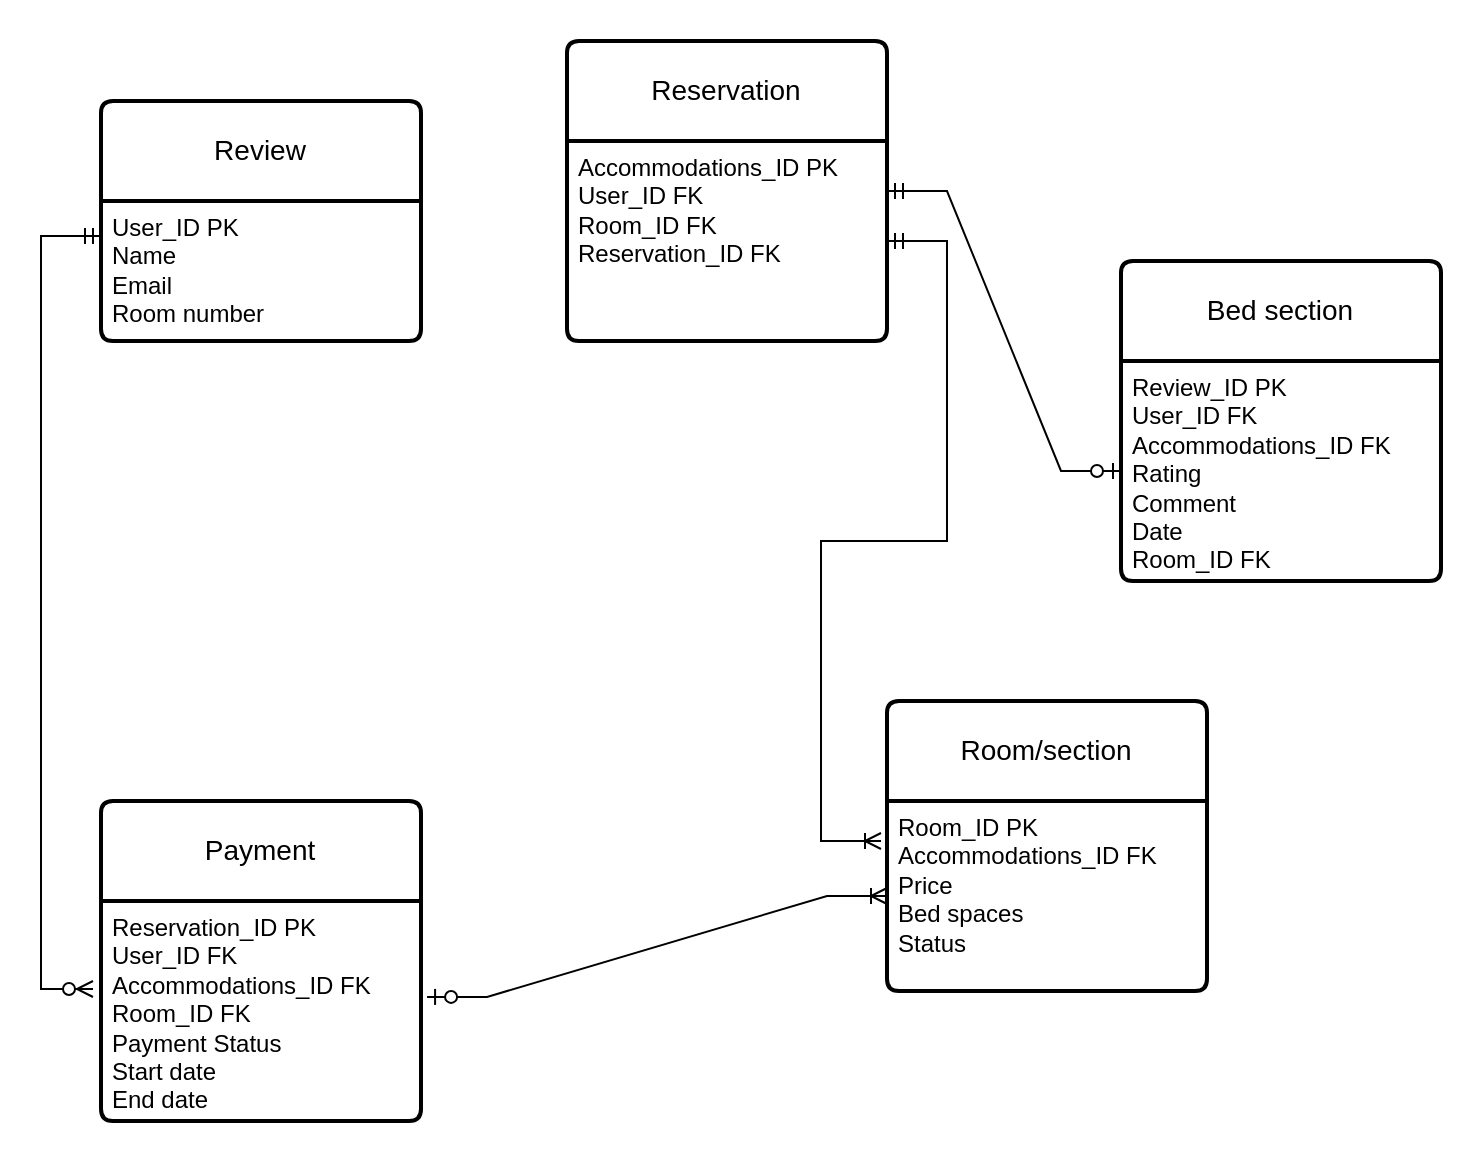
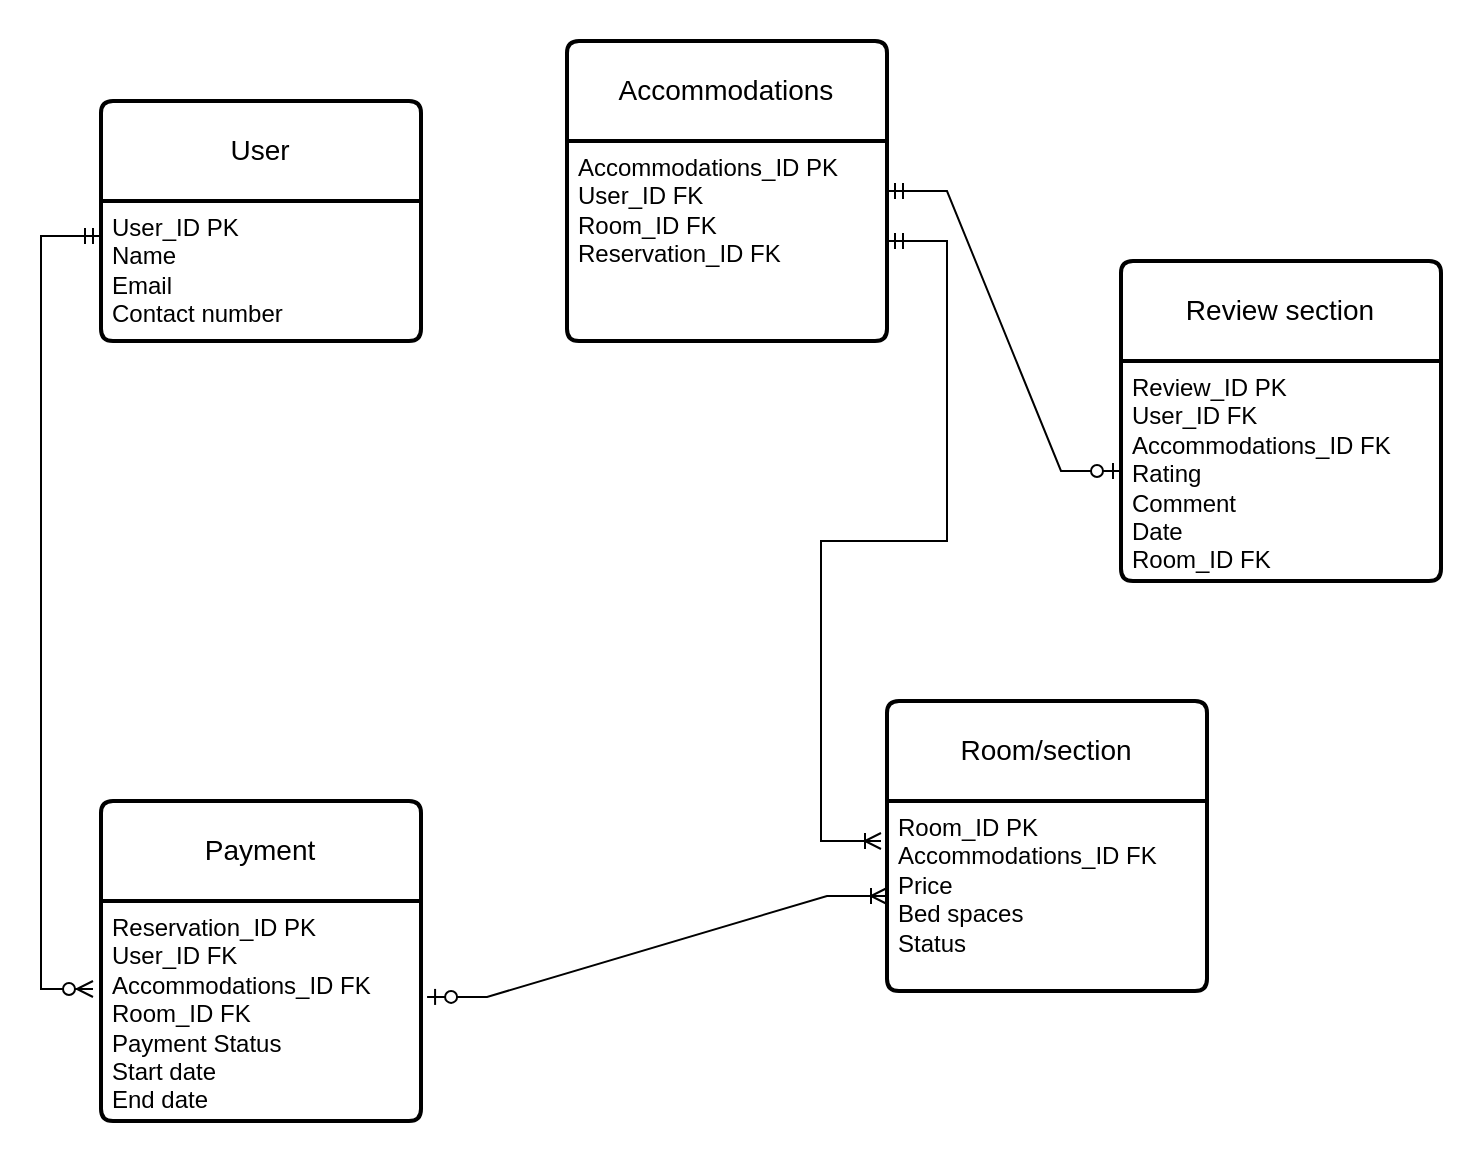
  <mxCell id="0" />
  <mxCell id="1" parent="0" />
  <mxCell id="2" value="Room/section" style="swimlane;childLayout=stackLayout;horizontal=1;startSize=50;horizontalStack=0;rounded=1;fontSize=14;fontStyle=0;strokeWidth=2;resizeParent=0;resizeLast=1;shadow=0;dashed=0;align=center;arcSize=4;whiteSpace=wrap;html=1;" parent="1" vertex="1"><mxGeometry x="443" y="350" width="160" height="145" as="geometry" /></mxCell>
  <mxCell id="3" value="Room_ID PK&lt;br&gt;Accommodations_ID FK&lt;br&gt;&lt;div&gt;Price&lt;/div&gt;&lt;div&gt;Bed spaces&lt;br&gt;Status&lt;/div&gt;" style="align=left;strokeColor=none;fillColor=none;spacingLeft=4;spacingRight=4;fontSize=12;verticalAlign=top;resizable=0;rotatable=0;part=1;html=1;whiteSpace=wrap;" parent="2" vertex="1"><mxGeometry y="50" width="160" height="95" as="geometry" /></mxCell>
- <mxCell id="4" value="Reservation" style="swimlane;childLayout=stackLayout;horizontal=1;startSize=50;horizontalStack=0;rounded=1;fontSize=14;fontStyle=0;strokeWidth=2;resizeParent=0;resizeLast=1;shadow=0;dashed=0;align=center;arcSize=4;whiteSpace=wrap;html=1;" parent="1" vertex="1"><mxGeometry x="283" y="20" width="160" height="150" as="geometry" /></mxCell>
+ <mxCell id="4" value="Accommodations" style="swimlane;childLayout=stackLayout;horizontal=1;startSize=50;horizontalStack=0;rounded=1;fontSize=14;fontStyle=0;strokeWidth=2;resizeParent=0;resizeLast=1;shadow=0;dashed=0;align=center;arcSize=4;whiteSpace=wrap;html=1;" parent="1" vertex="1"><mxGeometry x="283" y="20" width="160" height="150" as="geometry" /></mxCell>
  <mxCell id="5" value="Accommodations_ID PK&lt;br&gt;User_ID FK&lt;br&gt;Room_ID FK&lt;div&gt;Reservation_ID FK&lt;/div&gt;" style="align=left;strokeColor=none;fillColor=none;spacingLeft=4;spacingRight=4;fontSize=12;verticalAlign=top;resizable=0;rotatable=0;part=1;html=1;whiteSpace=wrap;" parent="4" vertex="1"><mxGeometry y="50" width="160" height="100" as="geometry" /></mxCell>
- <mxCell id="6" value="Review" style="swimlane;childLayout=stackLayout;horizontal=1;startSize=50;horizontalStack=0;rounded=1;fontSize=14;fontStyle=0;strokeWidth=2;resizeParent=0;resizeLast=1;shadow=0;dashed=0;align=center;arcSize=4;whiteSpace=wrap;html=1;" parent="1" vertex="1"><mxGeometry x="50" y="50" width="160" height="120" as="geometry" /></mxCell>
- <mxCell id="7" value="User_ID PK&lt;div&gt;Name&lt;br&gt;Email&lt;/div&gt;&lt;div&gt;Room number&lt;/div&gt;" style="align=left;strokeColor=none;fillColor=none;spacingLeft=4;spacingRight=4;fontSize=12;verticalAlign=top;resizable=0;rotatable=0;part=1;html=1;whiteSpace=wrap;" parent="6" vertex="1"><mxGeometry y="50" width="160" height="70" as="geometry" /></mxCell>
- <mxCell id="8" value="Bed section" style="swimlane;childLayout=stackLayout;horizontal=1;startSize=50;horizontalStack=0;rounded=1;fontSize=14;fontStyle=0;strokeWidth=2;resizeParent=0;resizeLast=1;shadow=0;dashed=0;align=center;arcSize=4;whiteSpace=wrap;html=1;" parent="1" vertex="1"><mxGeometry x="560" y="130" width="160" height="160" as="geometry" /></mxCell>
+ <mxCell id="6" value="User" style="swimlane;childLayout=stackLayout;horizontal=1;startSize=50;horizontalStack=0;rounded=1;fontSize=14;fontStyle=0;strokeWidth=2;resizeParent=0;resizeLast=1;shadow=0;dashed=0;align=center;arcSize=4;whiteSpace=wrap;html=1;" parent="1" vertex="1"><mxGeometry x="50" y="50" width="160" height="120" as="geometry" /></mxCell>
+ <mxCell id="7" value="User_ID PK&lt;div&gt;Name&lt;br&gt;Email&lt;/div&gt;&lt;div&gt;Contact number&lt;/div&gt;" style="align=left;strokeColor=none;fillColor=none;spacingLeft=4;spacingRight=4;fontSize=12;verticalAlign=top;resizable=0;rotatable=0;part=1;html=1;whiteSpace=wrap;" parent="6" vertex="1"><mxGeometry y="50" width="160" height="70" as="geometry" /></mxCell>
+ <mxCell id="8" value="Review section" style="swimlane;childLayout=stackLayout;horizontal=1;startSize=50;horizontalStack=0;rounded=1;fontSize=14;fontStyle=0;strokeWidth=2;resizeParent=0;resizeLast=1;shadow=0;dashed=0;align=center;arcSize=4;whiteSpace=wrap;html=1;" parent="1" vertex="1"><mxGeometry x="560" y="130" width="160" height="160" as="geometry" /></mxCell>
  <mxCell id="9" value="Review_ID PK&lt;br&gt;User_ID FK&lt;div&gt;Accommodations_ID FK&lt;br&gt;Rating&amp;nbsp;&lt;br&gt;Comment&lt;br&gt;Date&lt;/div&gt;&lt;div&gt;Room_ID FK&lt;/div&gt;" style="align=left;strokeColor=none;fillColor=none;spacingLeft=4;spacingRight=4;fontSize=12;verticalAlign=top;resizable=0;rotatable=0;part=1;html=1;whiteSpace=wrap;" parent="8" vertex="1"><mxGeometry y="50" width="160" height="110" as="geometry" /></mxCell>
  <mxCell id="10" value="Payment" style="swimlane;childLayout=stackLayout;horizontal=1;startSize=50;horizontalStack=0;rounded=1;fontSize=14;fontStyle=0;strokeWidth=2;resizeParent=0;resizeLast=1;shadow=0;dashed=0;align=center;arcSize=4;whiteSpace=wrap;html=1;" parent="1" vertex="1"><mxGeometry x="50" y="400" width="160" height="160" as="geometry" /></mxCell>
  <mxCell id="11" value="Reservation_ID PK&lt;div&gt;User_ID FK&lt;div&gt;Accommodations_ID FK&lt;/div&gt;&lt;div&gt;Room_ID FK&lt;br&gt;Payment Status&lt;/div&gt;&lt;div&gt;Start date&lt;br&gt;End date&lt;/div&gt;&lt;div&gt;&lt;br&gt;&lt;/div&gt;&lt;/div&gt;" style="align=left;strokeColor=none;fillColor=none;spacingLeft=4;spacingRight=4;fontSize=12;verticalAlign=top;resizable=0;rotatable=0;part=1;html=1;whiteSpace=wrap;" parent="10" vertex="1"><mxGeometry y="50" width="160" height="110" as="geometry" /></mxCell>
  <mxCell id="12" value="" style="edgeStyle=entityRelationEdgeStyle;fontSize=12;html=1;endArrow=ERoneToMany;startArrow=ERmandOne;rounded=0;exitX=1;exitY=0.5;exitDx=0;exitDy=0;" parent="1" source="5" edge="1"><mxGeometry width="100" height="100" relative="1" as="geometry"><mxPoint x="310" y="330" as="sourcePoint" /><mxPoint x="440" y="420" as="targetPoint" /></mxGeometry></mxCell>
  <mxCell id="13" value="" style="edgeStyle=entityRelationEdgeStyle;fontSize=12;html=1;endArrow=ERoneToMany;startArrow=ERzeroToOne;rounded=0;exitX=1.019;exitY=0.436;exitDx=0;exitDy=0;exitPerimeter=0;" parent="1" source="11" target="3" edge="1"><mxGeometry width="100" height="100" relative="1" as="geometry"><mxPoint x="310" y="330" as="sourcePoint" /><mxPoint x="410" y="230" as="targetPoint" /></mxGeometry></mxCell>
  <mxCell id="14" value="" style="edgeStyle=orthogonalEdgeStyle;fontSize=12;html=1;endArrow=ERzeroToMany;startArrow=ERmandOne;rounded=0;entryX=-0.025;entryY=0.4;entryDx=0;entryDy=0;exitX=0;exitY=0.25;exitDx=0;exitDy=0;entryPerimeter=0;" parent="1" source="7" target="11" edge="1"><mxGeometry width="100" height="100" relative="1" as="geometry"><mxPoint x="-30" y="60" as="sourcePoint" /><mxPoint x="0" y="505" as="targetPoint" /><Array as="points"><mxPoint x="20" y="118" /><mxPoint x="20" y="494" /></Array></mxGeometry></mxCell>
  <mxCell id="15" value="" style="edgeStyle=entityRelationEdgeStyle;fontSize=12;html=1;endArrow=ERzeroToOne;startArrow=ERmandOne;rounded=0;exitX=1;exitY=0.25;exitDx=0;exitDy=0;entryX=0;entryY=0.5;entryDx=0;entryDy=0;" parent="1" source="5" target="9" edge="1"><mxGeometry width="100" height="100" relative="1" as="geometry"><mxPoint x="310" y="330" as="sourcePoint" /><mxPoint x="410" y="230" as="targetPoint" /></mxGeometry></mxCell>
